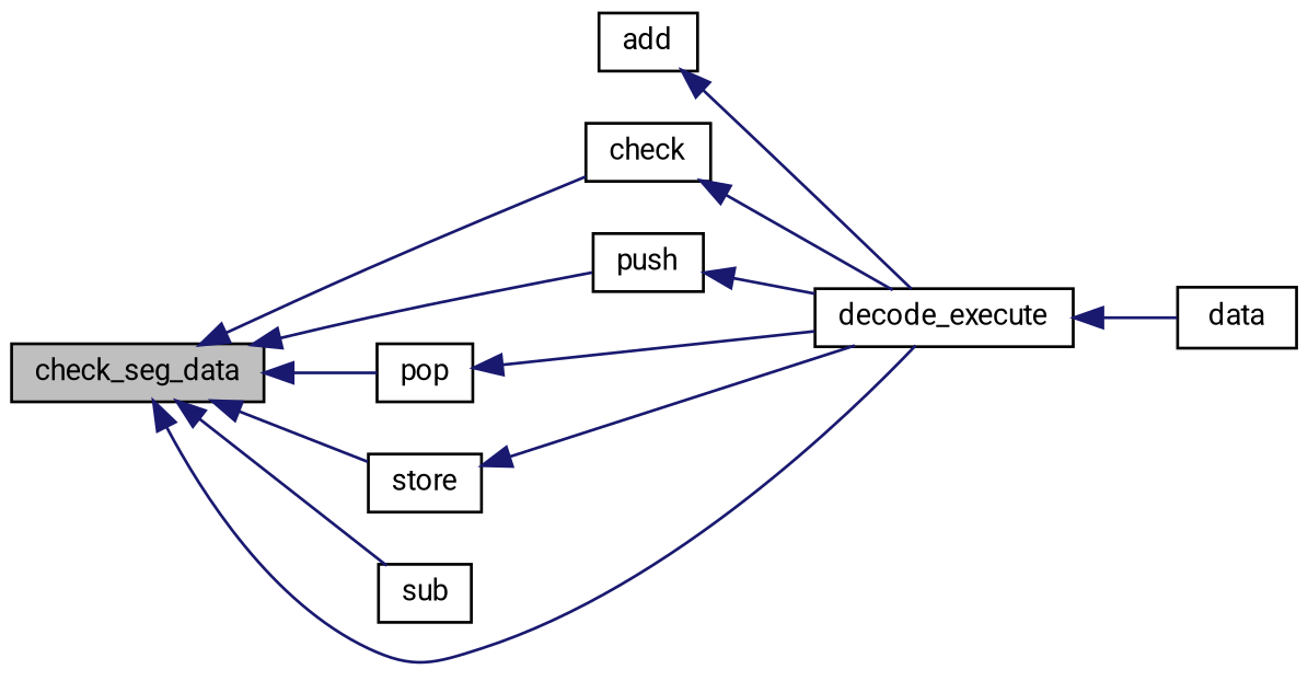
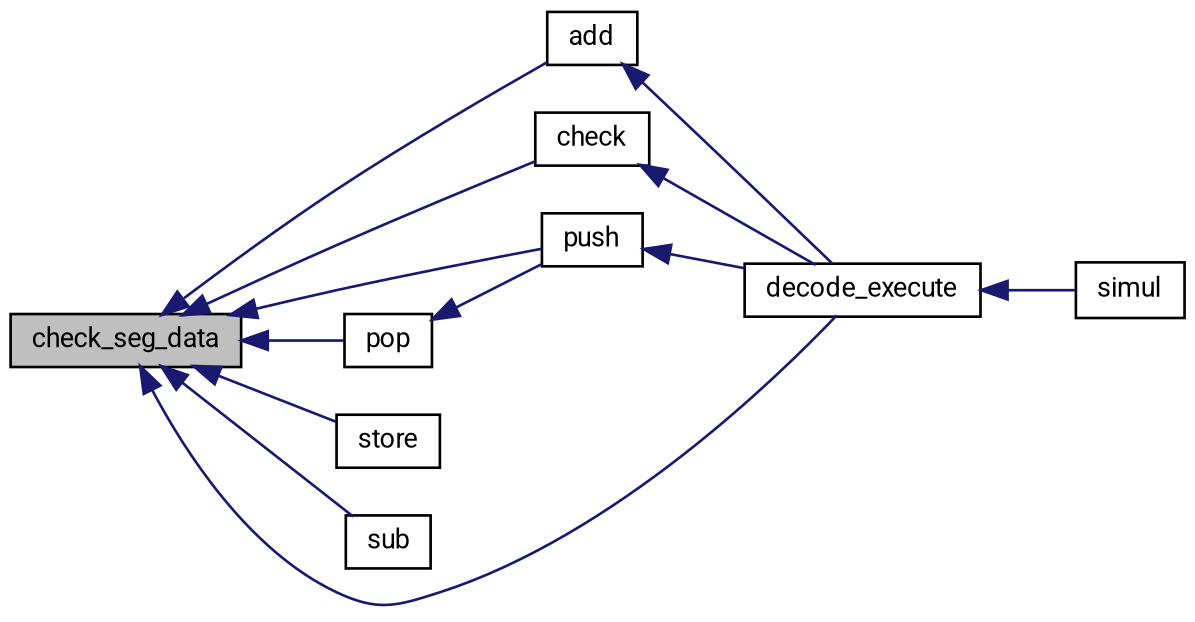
  digraph {
    fontname=Roboto
    rankdir=LR
    node [color=black fillcolor=white fontname=Roboto fontsize=10 shape=record style=filled]
    edge [color=midnightblue dir=back fontname=Roboto fontsize=10 labelfontname=FreeSans labelfontsize=10 style=solid]
    n1 [fillcolor=grey75 fontcolor=black height=0.2 label=check_seg_data width=0.4]
    n2 [height=0.2 label=add width=0.4]
    n3 [height=0.2 label=check width=0.4]
    n4 [height=0.2 label=pop width=0.4]
    n5 [height=0.2 label=push width=0.4]
    n6 [height=0.2 label=store width=0.4]
    n7 [height=0.2 label=sub width=0.4]
    n8 [height=0.2 label=decode_execute width=0.4]
-   n9 [height=0.2 label=data width=0.4]
+   n9 [height=0.2 label=simul width=0.4]
+   n1 -> n2
    n1 -> n3
    n1 -> n4
    n1 -> n5
    n1 -> n6
    n1 -> n7
    n1 -> n8
    n2 -> n8
    n3 -> n8
-   n4 -> n8
+   n4 -> n5
    n5 -> n8
-   n6 -> n8
    n8 -> n9
  }
